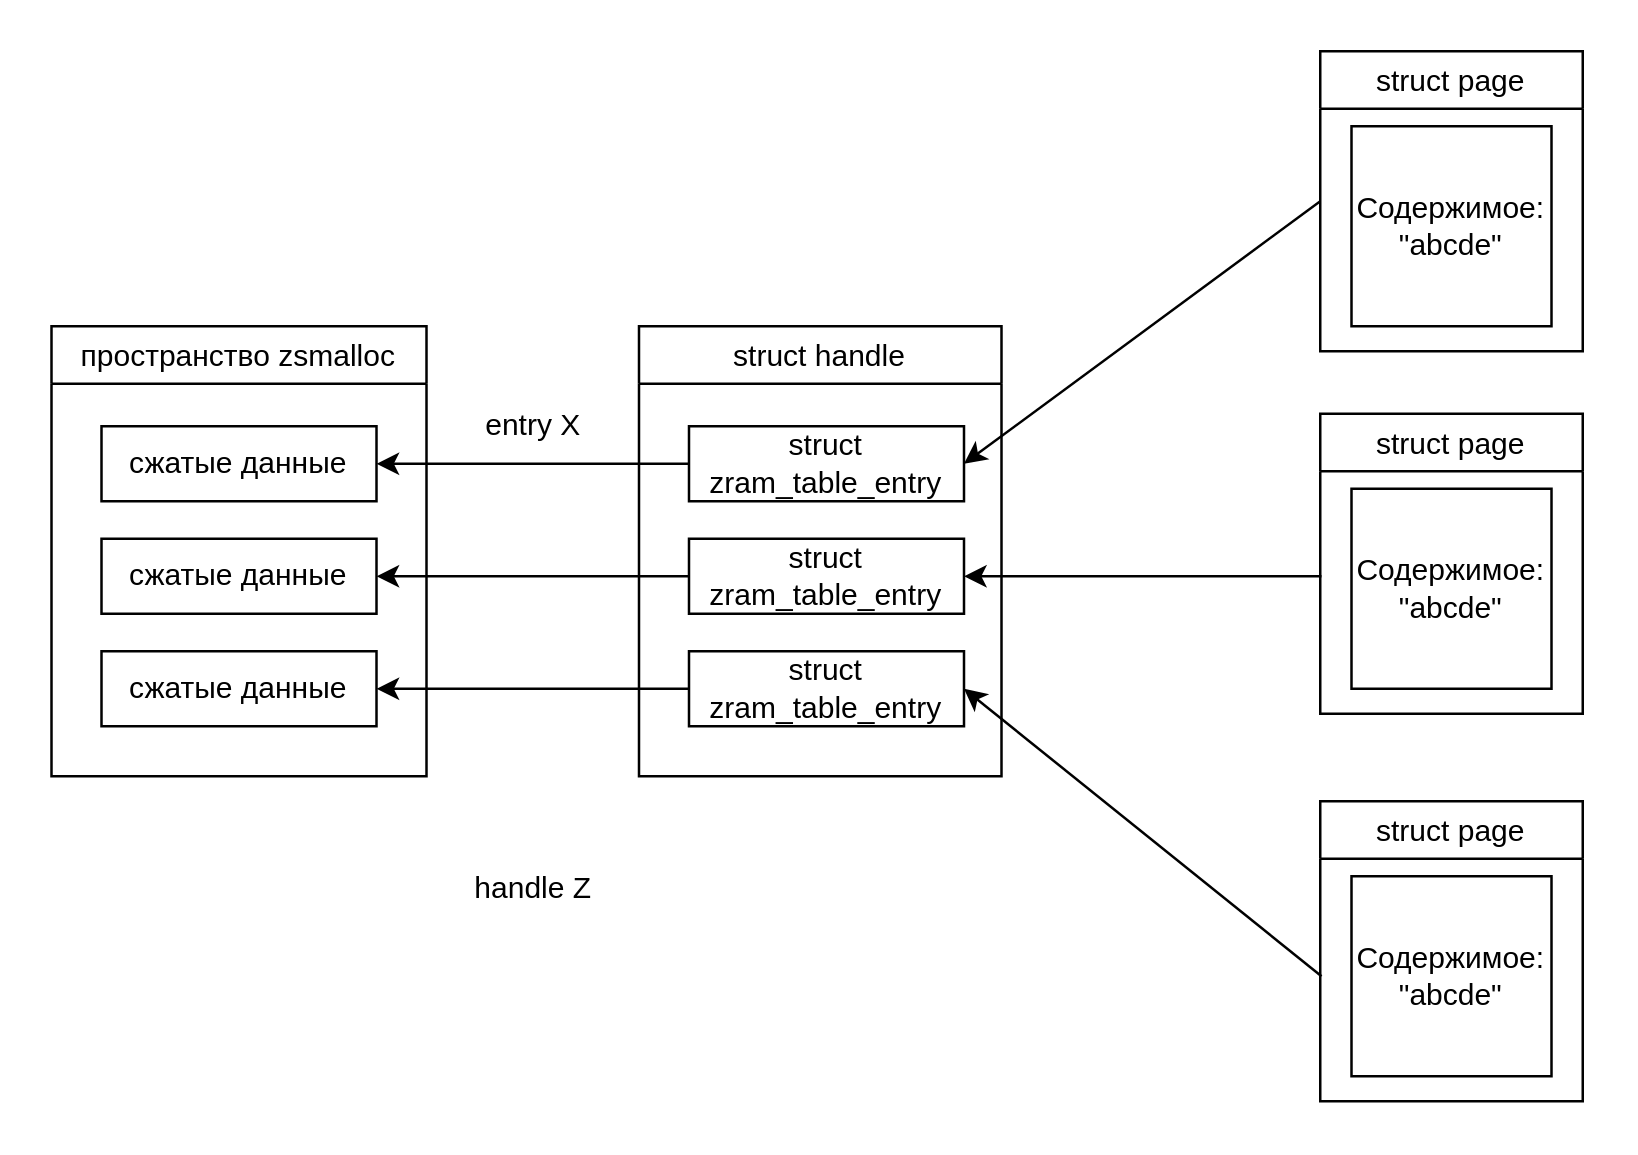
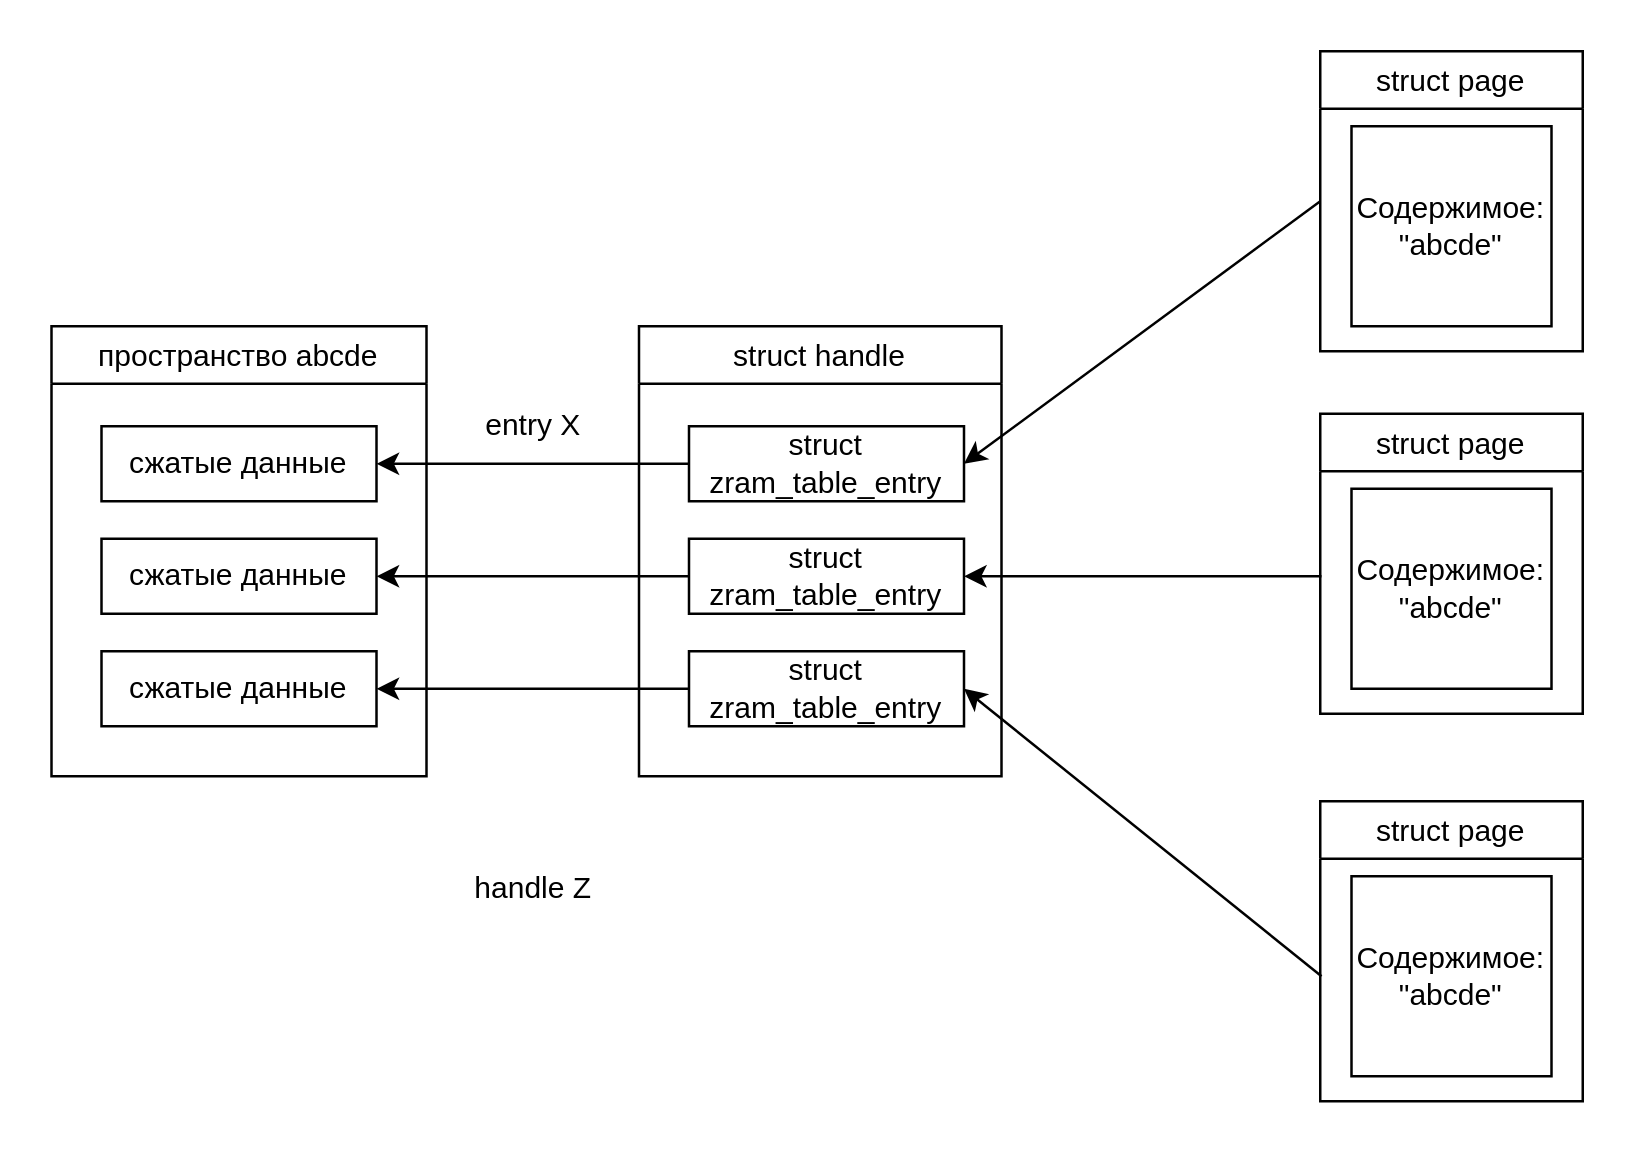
  <mxCell id="0" />
  <mxCell id="1" parent="0" />
  <mxCell id="2" value="struct handle" style="swimlane;fillColor=none;fontStyle=0" parent="1" vertex="1"><mxGeometry x="255" y="130" width="145" height="180" as="geometry" /></mxCell>
  <mxCell id="3" value="struct zram_table_entry" style="rounded=0;whiteSpace=wrap;html=1;fillColor=none;" parent="2" vertex="1"><mxGeometry x="20" y="40" width="110" height="30" as="geometry" /></mxCell>
  <mxCell id="4" value="struct zram_table_entry" style="rounded=0;whiteSpace=wrap;html=1;fillColor=none;" parent="2" vertex="1"><mxGeometry x="20" y="85" width="110" height="30" as="geometry" /></mxCell>
  <mxCell id="5" value="struct zram_table_entry" style="rounded=0;whiteSpace=wrap;html=1;fillColor=none;" parent="2" vertex="1"><mxGeometry x="20" y="130" width="110" height="30" as="geometry" /></mxCell>
  <mxCell id="6" value="struct page" style="swimlane;fillColor=none;fontStyle=0" parent="1" vertex="1"><mxGeometry x="527.5" y="320" width="105" height="120" as="geometry" /></mxCell>
  <mxCell id="7" value="Содержимое: &lt;br&gt;&quot;abcde&quot;" style="whiteSpace=wrap;html=1;aspect=fixed;fillColor=default;" parent="6" vertex="1"><mxGeometry x="12.5" y="30" width="80" height="80" as="geometry" /></mxCell>
- <mxCell id="8" value="пространство zsmalloc" style="swimlane;fillColor=none;fontStyle=0" vertex="1" parent="1"><mxGeometry x="20" y="130" width="150" height="180" as="geometry" /></mxCell>
+ <mxCell id="8" value="пространство abcde" style="swimlane;fillColor=none;fontStyle=0" vertex="1" parent="1"><mxGeometry x="20" y="130" width="150" height="180" as="geometry" /></mxCell>
  <mxCell id="9" value="сжатые данные" style="rounded=0;whiteSpace=wrap;html=1;fillColor=none;" vertex="1" parent="8"><mxGeometry x="20" y="40" width="110" height="30" as="geometry" /></mxCell>
  <mxCell id="10" value="сжатые данные" style="rounded=0;whiteSpace=wrap;html=1;fillColor=none;" vertex="1" parent="8"><mxGeometry x="20" y="85" width="110" height="30" as="geometry" /></mxCell>
  <mxCell id="11" value="сжатые данные" style="rounded=0;whiteSpace=wrap;html=1;fillColor=none;" vertex="1" parent="8"><mxGeometry x="20" y="130" width="110" height="30" as="geometry" /></mxCell>
  <mxCell id="12" value="" style="endArrow=classic;html=1;rounded=0;exitX=0;exitY=0.5;exitDx=0;exitDy=0;entryX=1;entryY=0.5;entryDx=0;entryDy=0;" edge="1" parent="1" source="3" target="9"><mxGeometry width="50" height="50" relative="1" as="geometry"><mxPoint x="300" y="440" as="sourcePoint" /><mxPoint x="350" y="390" as="targetPoint" /></mxGeometry></mxCell>
  <mxCell id="13" value="entry X" style="text;html=1;strokeColor=none;fillColor=none;align=center;verticalAlign=middle;whiteSpace=wrap;rounded=0;" vertex="1" parent="1"><mxGeometry x="182.5" y="165" width="60" height="10" as="geometry" /></mxCell>
  <mxCell id="14" value="" style="endArrow=classic;html=1;rounded=0;exitX=0;exitY=0.5;exitDx=0;exitDy=0;entryX=1;entryY=0.5;entryDx=0;entryDy=0;" edge="1" parent="1" source="4" target="10"><mxGeometry width="50" height="50" relative="1" as="geometry"><mxPoint x="300" y="440" as="sourcePoint" /><mxPoint x="350" y="390" as="targetPoint" /></mxGeometry></mxCell>
  <mxCell id="15" value="" style="endArrow=classic;html=1;rounded=0;exitX=0;exitY=0.5;exitDx=0;exitDy=0;entryX=1;entryY=0.5;entryDx=0;entryDy=0;" edge="1" parent="1" source="5" target="11"><mxGeometry width="50" height="50" relative="1" as="geometry"><mxPoint x="300" y="440" as="sourcePoint" /><mxPoint x="350" y="390" as="targetPoint" /></mxGeometry></mxCell>
  <mxCell id="16" value="handle Z" style="text;html=1;strokeColor=none;fillColor=none;align=center;verticalAlign=middle;whiteSpace=wrap;rounded=0;" vertex="1" parent="1"><mxGeometry x="182.5" y="340" width="60" height="30" as="geometry" /></mxCell>
  <mxCell id="17" value="struct page" style="swimlane;fillColor=none;fontStyle=0" vertex="1" parent="1"><mxGeometry x="527.5" y="20" width="105" height="120" as="geometry" /></mxCell>
  <mxCell id="18" value="Содержимое: &lt;br&gt;&quot;abcde&quot;" style="whiteSpace=wrap;html=1;aspect=fixed;fillColor=default;" vertex="1" parent="17"><mxGeometry x="12.5" y="30" width="80" height="80" as="geometry" /></mxCell>
  <mxCell id="19" value="struct page" style="swimlane;fillColor=none;fontStyle=0" vertex="1" parent="1"><mxGeometry x="527.5" y="165" width="105" height="120" as="geometry" /></mxCell>
  <mxCell id="20" value="Содержимое: &lt;br&gt;&quot;abcde&quot;" style="whiteSpace=wrap;html=1;aspect=fixed;fillColor=default;" vertex="1" parent="19"><mxGeometry x="12.5" y="30" width="80" height="80" as="geometry" /></mxCell>
  <mxCell id="21" value="" style="endArrow=classic;html=1;rounded=0;entryX=1;entryY=0.5;entryDx=0;entryDy=0;" edge="1" parent="1" target="5"><mxGeometry width="50" height="50" relative="1" as="geometry"><mxPoint x="528" y="390" as="sourcePoint" /><mxPoint x="420" y="210" as="targetPoint" /></mxGeometry></mxCell>
  <mxCell id="22" value="" style="endArrow=classic;html=1;rounded=0;entryX=1;entryY=0.5;entryDx=0;entryDy=0;" edge="1" parent="1" target="4"><mxGeometry width="50" height="50" relative="1" as="geometry"><mxPoint x="528" y="230" as="sourcePoint" /><mxPoint x="420" y="210" as="targetPoint" /></mxGeometry></mxCell>
  <mxCell id="23" value="" style="endArrow=classic;html=1;rounded=0;exitX=0;exitY=0.5;exitDx=0;exitDy=0;entryX=1;entryY=0.5;entryDx=0;entryDy=0;" edge="1" parent="1" source="17" target="3"><mxGeometry width="50" height="50" relative="1" as="geometry"><mxPoint x="370" y="260" as="sourcePoint" /><mxPoint x="420" y="210" as="targetPoint" /></mxGeometry></mxCell>
